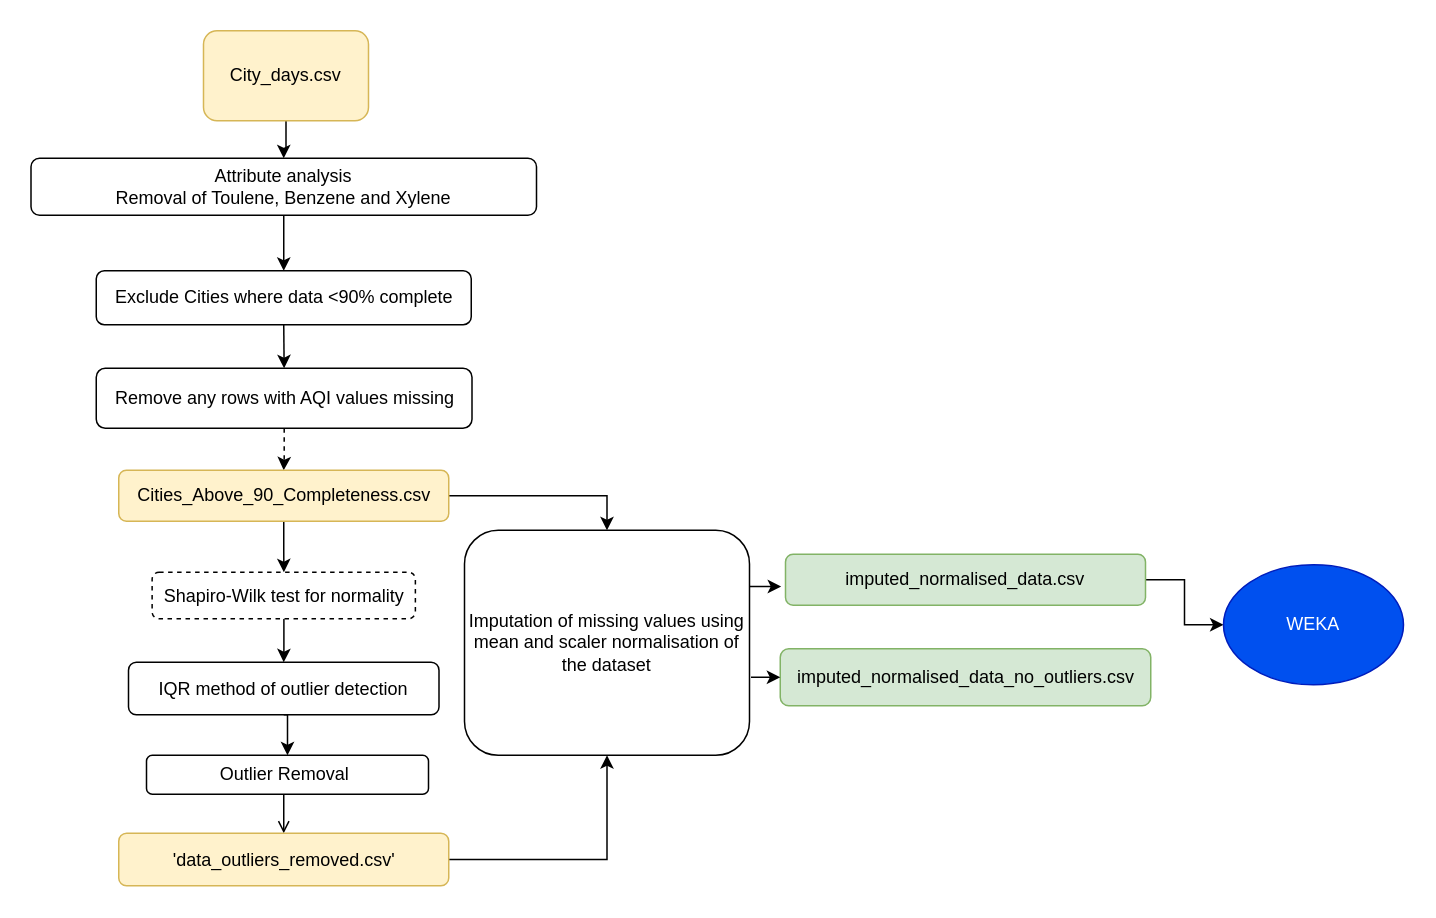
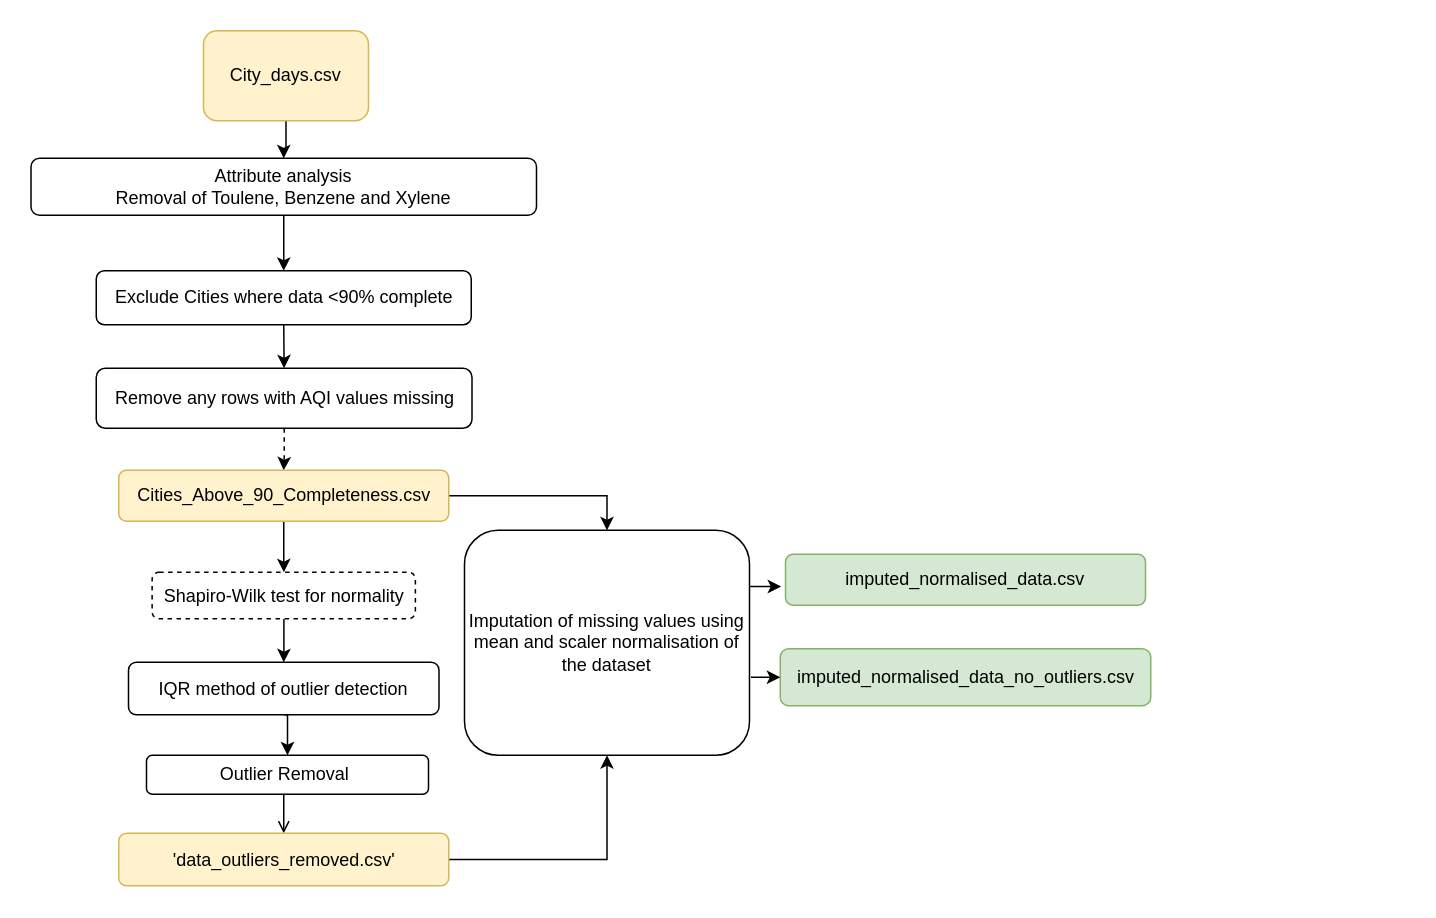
  <mxCell id="0" />
  <mxCell id="1" parent="0" />
  <mxCell id="2" style="edgeStyle=orthogonalEdgeStyle;rounded=0;orthogonalLoop=1;jettySize=auto;html=1;entryX=0.5;entryY=0;entryDx=0;entryDy=0;" edge="1" parent="1" source="3" target="5"><mxGeometry relative="1" as="geometry"><mxPoint x="245" y="55" as="targetPoint" /></mxGeometry></mxCell>
  <mxCell id="3" value="City_days.csv" style="rounded=1;whiteSpace=wrap;html=1;fillColor=#fff2cc;strokeColor=#d6b656;" vertex="1" parent="1"><mxGeometry x="135" y="20" width="110" height="60" as="geometry" /></mxCell>
  <mxCell id="4" style="edgeStyle=orthogonalEdgeStyle;rounded=0;orthogonalLoop=1;jettySize=auto;html=1;" edge="1" parent="1" source="5" target="7"><mxGeometry relative="1" as="geometry"><mxPoint x="485" y="55" as="targetPoint" /></mxGeometry></mxCell>
  <mxCell id="5" value="Attribute analysis&lt;br&gt;Removal of Toulene, Benzene and Xylene" style="rounded=1;whiteSpace=wrap;html=1;glass=0;" vertex="1" parent="1"><mxGeometry x="20" y="105" width="337" height="38" as="geometry" /></mxCell>
  <mxCell id="6" style="edgeStyle=orthogonalEdgeStyle;rounded=0;orthogonalLoop=1;jettySize=auto;html=1;exitX=0.5;exitY=1;exitDx=0;exitDy=0;entryX=0.5;entryY=0;entryDx=0;entryDy=0;" edge="1" parent="1" source="7" target="9"><mxGeometry relative="1" as="geometry" /></mxCell>
  <mxCell id="7" value="Exclude Cities where data &amp;lt;90% complete" style="rounded=1;whiteSpace=wrap;html=1;" vertex="1" parent="1"><mxGeometry x="63.5" y="180" width="250" height="36" as="geometry" /></mxCell>
  <mxCell id="8" style="edgeStyle=orthogonalEdgeStyle;rounded=0;orthogonalLoop=1;jettySize=auto;html=1;entryX=0.5;entryY=0;entryDx=0;entryDy=0;dashed=1;" edge="1" parent="1" source="9" target="12"><mxGeometry relative="1" as="geometry" /></mxCell>
  <mxCell id="9" value="Remove any rows with AQI values missing" style="rounded=1;whiteSpace=wrap;html=1;" vertex="1" parent="1"><mxGeometry x="63.5" y="245" width="250.5" height="40" as="geometry" /></mxCell>
  <mxCell id="10" style="edgeStyle=orthogonalEdgeStyle;rounded=0;orthogonalLoop=1;jettySize=auto;html=1;" edge="1" parent="1" source="12" target="14"><mxGeometry relative="1" as="geometry"><mxPoint x="485" y="375" as="targetPoint" /></mxGeometry></mxCell>
  <mxCell id="11" style="edgeStyle=orthogonalEdgeStyle;rounded=0;orthogonalLoop=1;jettySize=auto;html=1;entryX=0.5;entryY=0;entryDx=0;entryDy=0;" edge="1" parent="1" source="12" target="21"><mxGeometry relative="1" as="geometry" /></mxCell>
  <mxCell id="12" value="Cities_Above_90_Completeness.csv" style="rounded=1;whiteSpace=wrap;html=1;fillColor=#fff2cc;strokeColor=#d6b656;" vertex="1" parent="1"><mxGeometry x="78.5" y="313" width="220" height="34" as="geometry" /></mxCell>
  <mxCell id="13" style="edgeStyle=orthogonalEdgeStyle;rounded=0;orthogonalLoop=1;jettySize=auto;html=1;" edge="1" parent="1" source="14" target="16"><mxGeometry relative="1" as="geometry" /></mxCell>
  <mxCell id="14" value="Shapiro-Wilk test for normality" style="rounded=1;whiteSpace=wrap;html=1;dashed=1;" vertex="1" parent="1"><mxGeometry x="100.75" y="381" width="175.5" height="31" as="geometry" /></mxCell>
  <mxCell id="15" style="edgeStyle=orthogonalEdgeStyle;rounded=0;orthogonalLoop=1;jettySize=auto;html=1;exitX=0.5;exitY=1;exitDx=0;exitDy=0;entryX=0.5;entryY=0;entryDx=0;entryDy=0;" edge="1" parent="1" source="16" target="18"><mxGeometry relative="1" as="geometry" /></mxCell>
  <mxCell id="16" value="IQR method of outlier detection" style="rounded=1;whiteSpace=wrap;html=1;" vertex="1" parent="1"><mxGeometry x="85" y="441" width="207" height="35" as="geometry" /></mxCell>
  <mxCell id="17" style="edgeStyle=orthogonalEdgeStyle;rounded=0;orthogonalLoop=1;jettySize=auto;html=1;exitX=0.5;exitY=1;exitDx=0;exitDy=0;entryX=0.5;entryY=0;entryDx=0;entryDy=0;endArrow=open;" edge="1" parent="1" source="18" target="20"><mxGeometry relative="1" as="geometry" /></mxCell>
  <mxCell id="18" value="Outlier Removal&amp;nbsp;" style="rounded=1;whiteSpace=wrap;html=1;" vertex="1" parent="1"><mxGeometry x="97" y="503" width="188" height="26" as="geometry" /></mxCell>
  <mxCell id="19" style="edgeStyle=orthogonalEdgeStyle;rounded=0;orthogonalLoop=1;jettySize=auto;html=1;entryX=0.5;entryY=1;entryDx=0;entryDy=0;" edge="1" parent="1" source="20" target="21"><mxGeometry relative="1" as="geometry" /></mxCell>
  <mxCell id="20" value="'data_outliers_removed.csv'" style="rounded=1;whiteSpace=wrap;html=1;fillColor=#fff2cc;strokeColor=#d6b656;" vertex="1" parent="1"><mxGeometry x="78.5" y="555" width="220" height="35" as="geometry" /></mxCell>
  <mxCell id="21" value="Imputation of missing values using mean and scaler normalisation of the dataset" style="rounded=1;whiteSpace=wrap;html=1;" vertex="1" parent="1"><mxGeometry x="309" y="353" width="190" height="150" as="geometry" /></mxCell>
- <mxCell id="22" style="edgeStyle=orthogonalEdgeStyle;rounded=0;orthogonalLoop=1;jettySize=auto;html=1;exitX=1;exitY=0.5;exitDx=0;exitDy=0;" edge="1" parent="1" source="23" target="26"><mxGeometry relative="1" as="geometry" /></mxCell>
  <mxCell id="23" value="imputed_normalised_data.csv" style="rounded=1;whiteSpace=wrap;html=1;fillColor=#d5e8d4;strokeColor=#82b366;" vertex="1" parent="1"><mxGeometry x="523" y="369" width="240" height="34" as="geometry" /></mxCell>
  <mxCell id="24" value="imputed_normalised_data_no_outliers.csv" style="rounded=1;whiteSpace=wrap;html=1;fillColor=#d5e8d4;strokeColor=#82b366;" vertex="1" parent="1"><mxGeometry x="519.5" y="432" width="247" height="38" as="geometry" /></mxCell>
  <mxCell id="25" style="edgeStyle=orthogonalEdgeStyle;rounded=0;orthogonalLoop=1;jettySize=auto;html=1;exitX=1;exitY=0.25;exitDx=0;exitDy=0;entryX=-0.012;entryY=0.639;entryDx=0;entryDy=0;entryPerimeter=0;" edge="1" parent="1" source="21" target="23"><mxGeometry relative="1" as="geometry" /></mxCell>
- <mxCell id="26" value="WEKA" style="ellipse;whiteSpace=wrap;html=1;fillColor=#0050ef;fontColor=#ffffff;strokeColor=#001DBC;" vertex="1" parent="1"><mxGeometry x="815" y="376" width="120" height="80" as="geometry" /></mxCell>
  <mxCell id="27" value="" style="endArrow=classic;html=1;rounded=0;entryX=0;entryY=0.5;entryDx=0;entryDy=0;" edge="1" parent="1" target="24"><mxGeometry width="50" height="50" relative="1" as="geometry"><mxPoint x="500" y="451" as="sourcePoint" /><mxPoint x="547" y="406" as="targetPoint" /></mxGeometry></mxCell>
